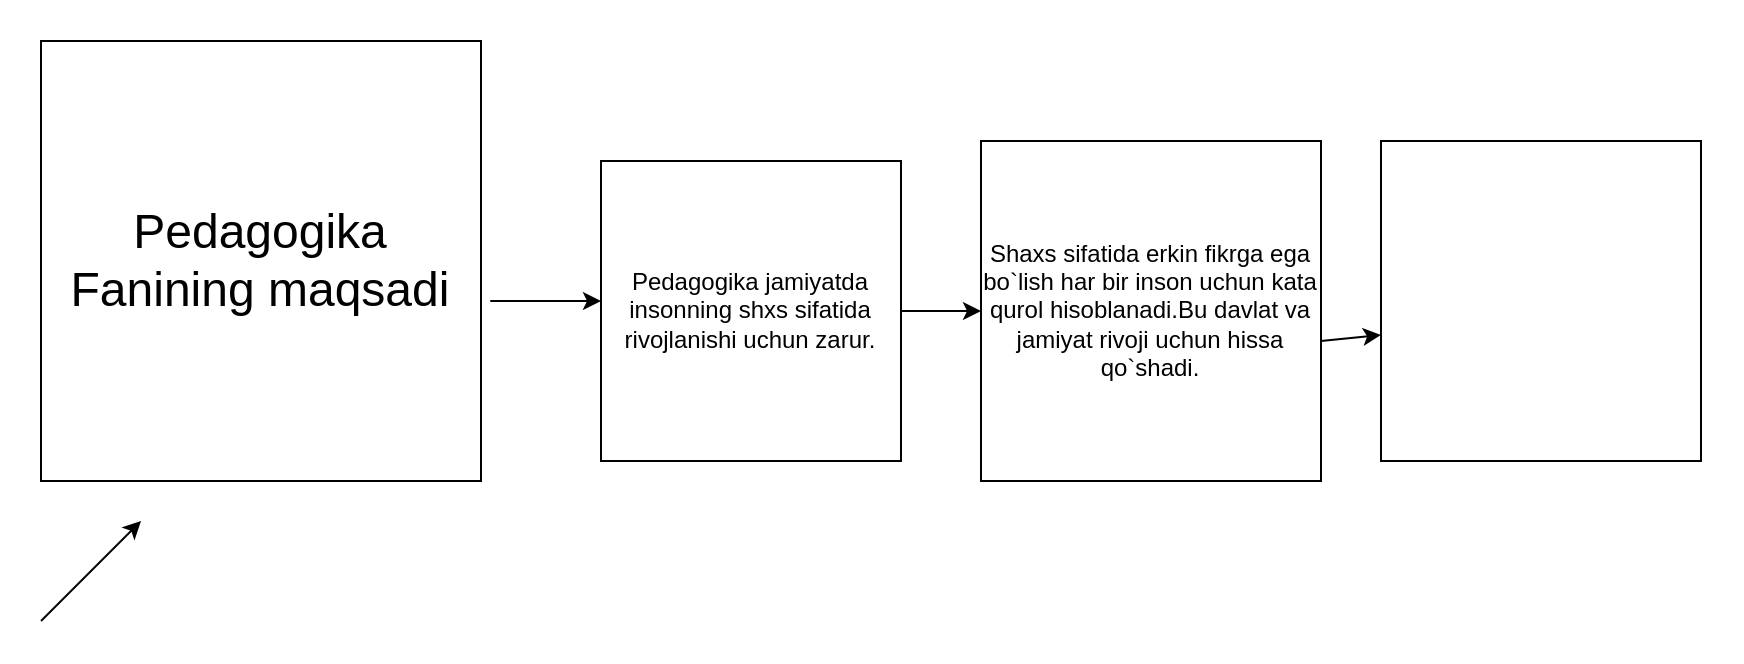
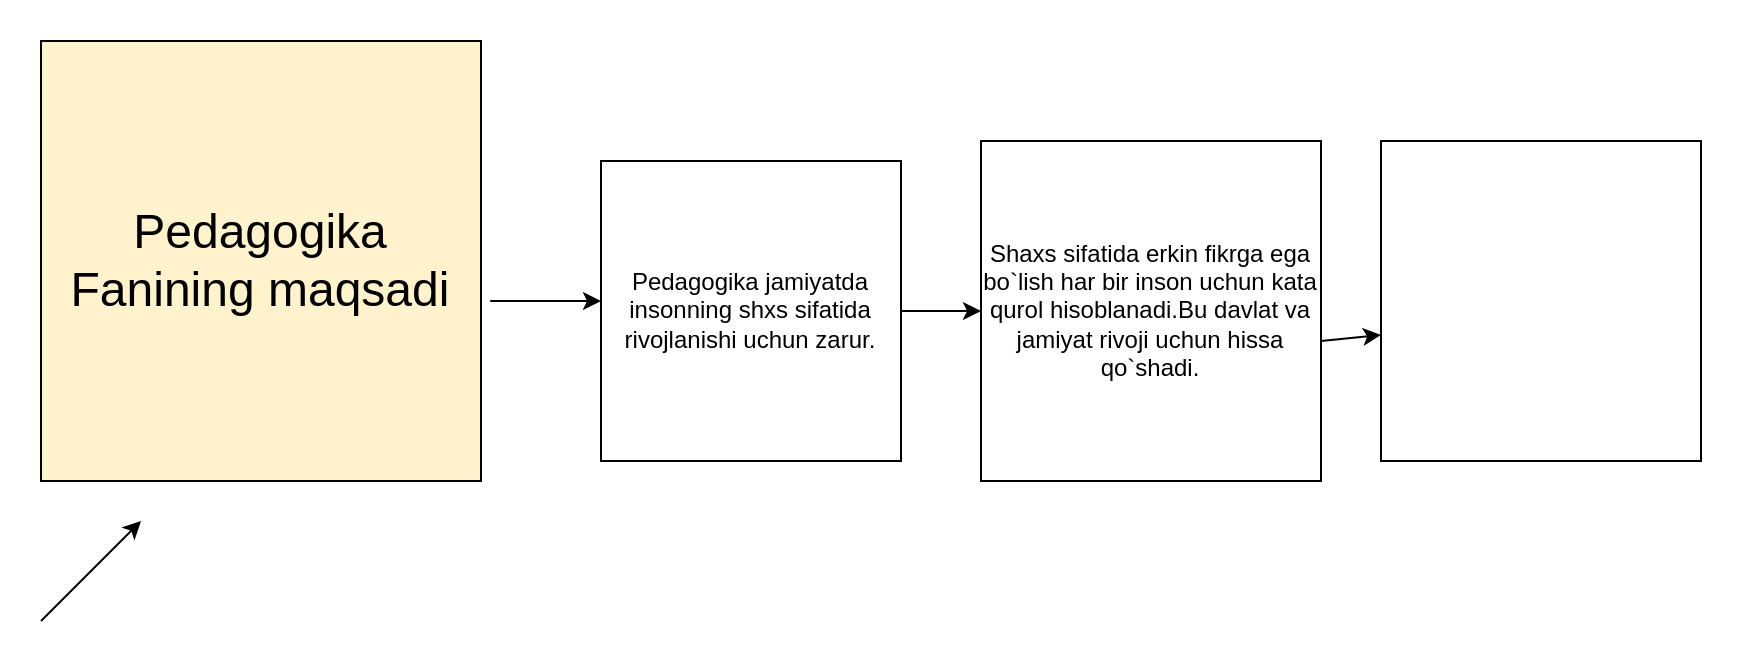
  <mxCell id="0" />
  <mxCell id="1" parent="0" />
- <mxCell id="2" value="&lt;font style=&quot;font-size: 24px&quot;&gt;Pedagogika Fanining maqsadi&lt;/font&gt;" style="whiteSpace=wrap;html=1;aspect=fixed;" vertex="1" parent="1"><mxGeometry x="20" y="20" width="220" height="220" as="geometry" /></mxCell>
+ <mxCell id="2" value="&lt;font style=&quot;font-size: 24px&quot;&gt;Pedagogika Fanining maqsadi&lt;/font&gt;" style="whiteSpace=wrap;html=1;aspect=fixed;fillColor=#fff2cc;" vertex="1" parent="1"><mxGeometry x="20" y="20" width="220" height="220" as="geometry" /></mxCell>
  <mxCell id="3" value="" style="endArrow=classic;html=1;" edge="1" parent="1"><mxGeometry width="50" height="50" relative="1" as="geometry"><mxPoint x="260" y="150" as="sourcePoint" /><mxPoint x="300" y="150" as="targetPoint" /><Array as="points"><mxPoint x="240" y="150" /><mxPoint x="260" y="150" /></Array></mxGeometry></mxCell>
  <mxCell id="4" value="" style="edgeStyle=orthogonalEdgeStyle;rounded=0;orthogonalLoop=1;jettySize=auto;html=1;" edge="1" parent="1" source="5" target="6"><mxGeometry relative="1" as="geometry" /></mxCell>
  <mxCell id="5" value="Pedagogika jamiyatda insonning shxs sifatida rivojlanishi uchun zarur." style="whiteSpace=wrap;html=1;aspect=fixed;" vertex="1" parent="1"><mxGeometry x="300" y="80" width="150" height="150" as="geometry" /></mxCell>
  <mxCell id="6" value="Shaxs sifatida erkin fikrga ega bo`lish har bir inson uchun kata qurol hisoblanadi.Bu davlat va jamiyat rivoji uchun hissa qo`shadi." style="whiteSpace=wrap;html=1;aspect=fixed;" vertex="1" parent="1"><mxGeometry x="490" y="70" width="170" height="170" as="geometry" /></mxCell>
  <mxCell id="7" value="" style="endArrow=classic;html=1;" edge="1" parent="1"><mxGeometry width="50" height="50" relative="1" as="geometry"><mxPoint x="20" y="310" as="sourcePoint" /><mxPoint x="70" y="260" as="targetPoint" /></mxGeometry></mxCell>
  <mxCell id="8" value="" style="endArrow=classic;html=1;" edge="1" parent="1"><mxGeometry width="50" height="50" relative="1" as="geometry"><mxPoint x="660" y="170" as="sourcePoint" /><mxPoint x="690" y="167" as="targetPoint" /></mxGeometry></mxCell>
  <mxCell id="9" value="" style="whiteSpace=wrap;html=1;aspect=fixed;" vertex="1" parent="1"><mxGeometry x="690" y="70" width="160" height="160" as="geometry" /></mxCell>
